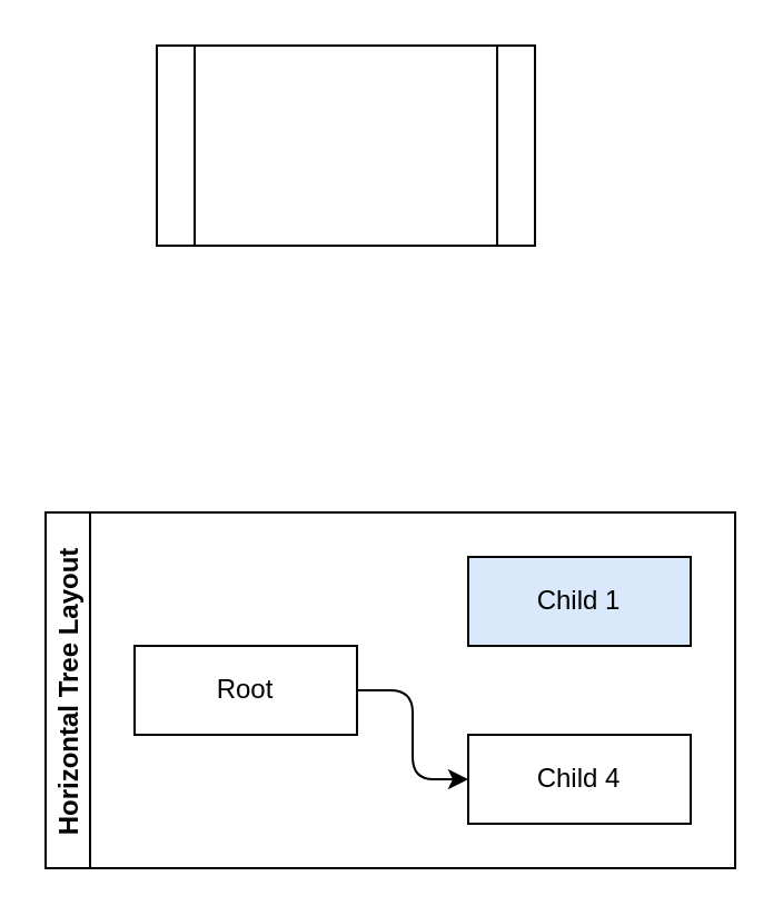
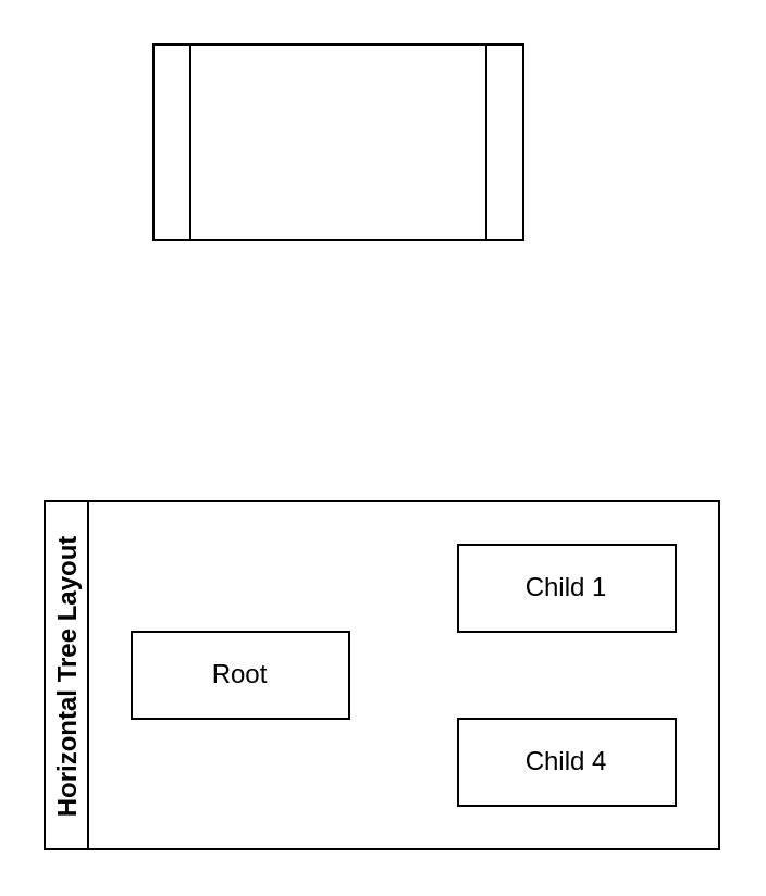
  <mxCell id="0" />
  <mxCell id="1" parent="0" />
  <mxCell id="2" value="" style="rounded=1;whiteSpace=wrap;html=1;" vertex="1" parent="1"><mxGeometry x="120" y="20" width="120" height="60" as="geometry" /></mxCell>
  <mxCell id="3" value="" style="shape=process;whiteSpace=wrap;html=1;backgroundOutline=1;" vertex="1" parent="1"><mxGeometry x="70" y="20" width="170" height="90" as="geometry" /></mxCell>
  <mxCell id="4" value="Horizontal Tree Layout" style="swimlane;startSize=20;horizontal=0;childLayout=treeLayout;horizontalTree=1;resizable=0;containerType=tree;fontSize=12;" vertex="1" parent="1"><mxGeometry x="20" y="230" width="310" height="160" as="geometry" /></mxCell>
  <mxCell id="5" value="Root" style="whiteSpace=wrap;html=1;" vertex="1" parent="4"><mxGeometry x="40" y="60" width="100" height="40" as="geometry" /></mxCell>
- <mxCell id="6" value="Child 1" style="whiteSpace=wrap;html=1;fillColor=#dae8fc;" vertex="1" parent="4"><mxGeometry x="190" y="20" width="100" height="40" as="geometry" /></mxCell>
+ <mxCell id="6" value="Child 1" style="whiteSpace=wrap;html=1;" vertex="1" parent="4"><mxGeometry x="190" y="20" width="100" height="40" as="geometry" /></mxCell>
  <mxCell id="7" value="Child 4" style="whiteSpace=wrap;html=1;" vertex="1" parent="4"><mxGeometry x="190" y="100" width="100" height="40" as="geometry" /></mxCell>
- <mxCell id="8" value="" style="edgeStyle=elbowEdgeStyle;elbow=vertical;html=1;rounded=1;curved=0;sourcePerimeterSpacing=0;targetPerimeterSpacing=0;startSize=6;endSize=6;" edge="1" parent="4" source="5" target="7"><mxGeometry relative="1" as="geometry" /></mxCell>
